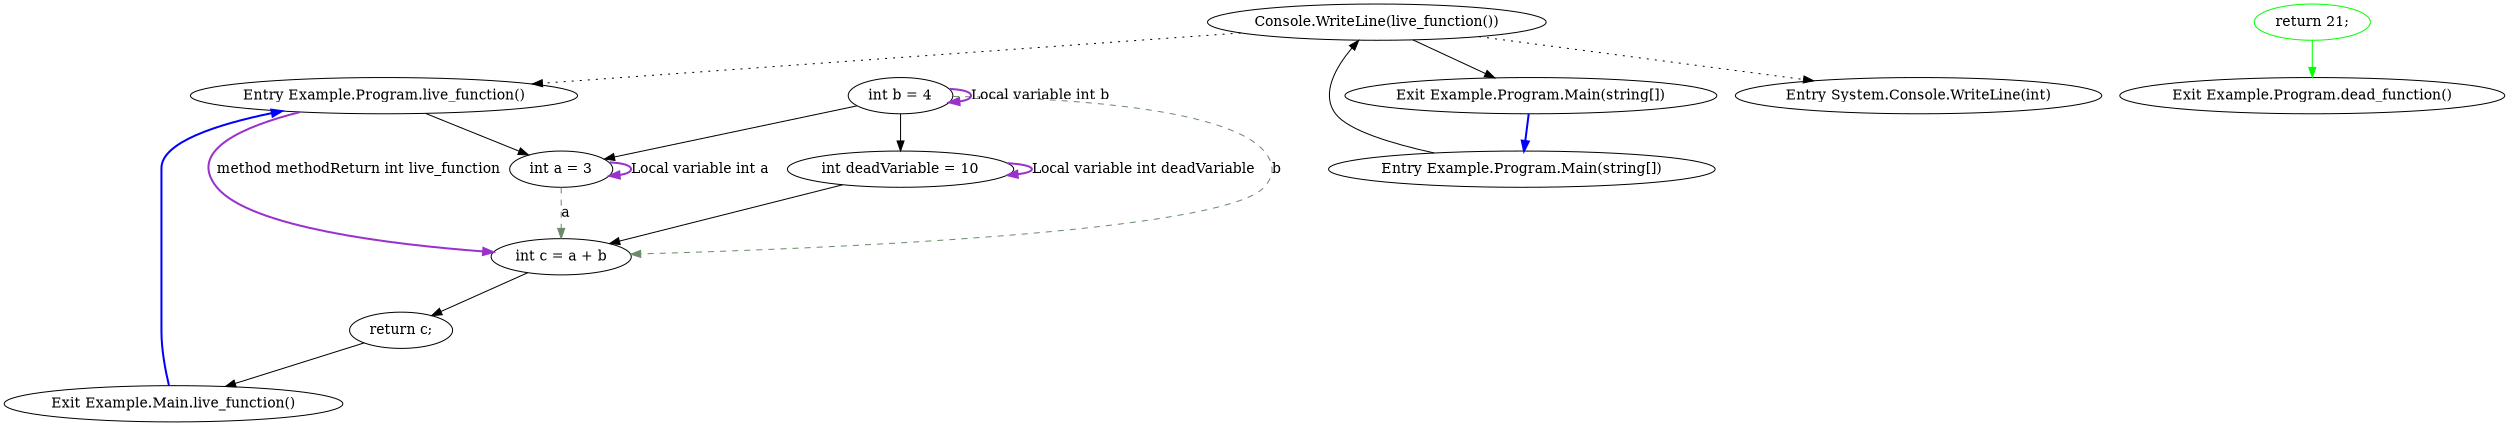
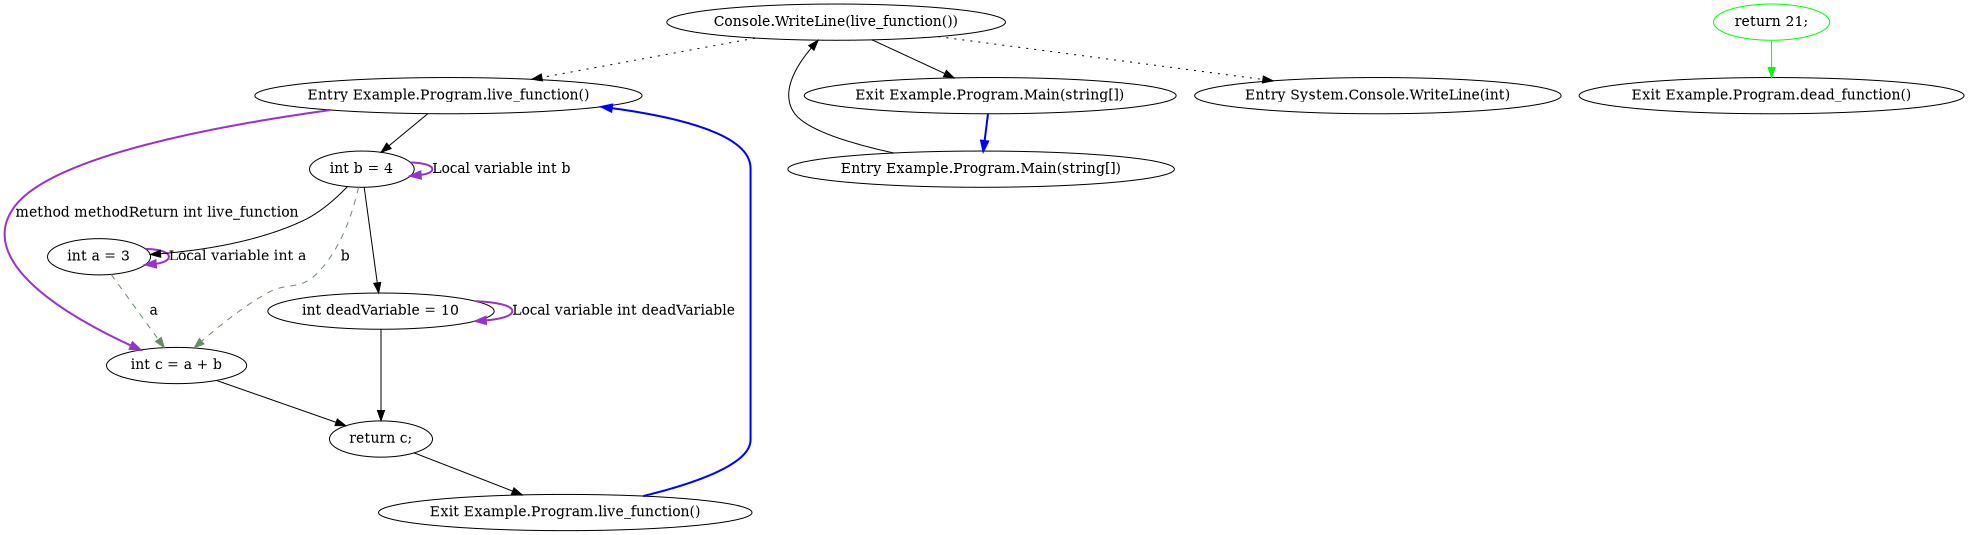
  digraph {
    node [cluster="Example.Program.live_function()" span="6-6"]
    edge [style=solid]
    n1 [label="Entry Example.Program.live_function()"]
    n2 [label="int a = 3" span="8-8"]
    n3 [label="int c = a + b" span="11-11"]
    n4 [label="return c;" span="12-12"]
    n5 [label="int b = 4" span="9-9"]
    n6 [label="int deadVariable = 10" span="10-10"]
-   n7 [label="Exit Example.Main.live_function()"]
+   n7 [label="Exit Example.Program.live_function()"]
    n8 [cluster="Example.Program.Main(string[])" label="Entry Example.Program.Main(string[])" span="14-14"]
    n9 [cluster="Example.Program.Main(string[])" label="Console.WriteLine(live_function())" span="16-16"]
    n10 [cluster="Example.Program.Main(string[])" label="Exit Example.Program.Main(string[])" span="14-14"]
    n11 [cluster="System.Console.WriteLine(int)" label="Entry System.Console.WriteLine(int)" span="0-0"]
    n12 [cluster="Example.Program.dead_function()" color=green label="return 21;" span="8-8"]
    n13 [cluster="Example.Program.dead_function()" label="Exit Example.Program.dead_function()"]
-   n1 -> n2
+   n1 -> n5
    n1 -> n3 [color=darkorchid label="method methodReturn int live_function" style=bold]
    n2 -> n2 [color=darkorchid label="Local variable int a" style=bold]
    n2 -> n3 [color=darkseagreen4 label=a style=dashed]
    n3 -> n4
    n4 -> n7
    n5 -> n2
    n5 -> n3 [color=darkseagreen4 label=b style=dashed]
    n5 -> n5 [color=darkorchid label="Local variable int b" style=bold]
    n5 -> n6
-   n6 -> n3
+   n6 -> n4
    n6 -> n6 [color=darkorchid label="Local variable int deadVariable" style=bold]
    n7 -> n1 [color=blue style=bold]
    n8 -> n9
    n9 -> n1 [style=dotted]
    n9 -> n10
    n9 -> n11 [style=dotted]
    n10 -> n8 [color=blue style=bold]
    n12 -> n13 [color=green]
  }
